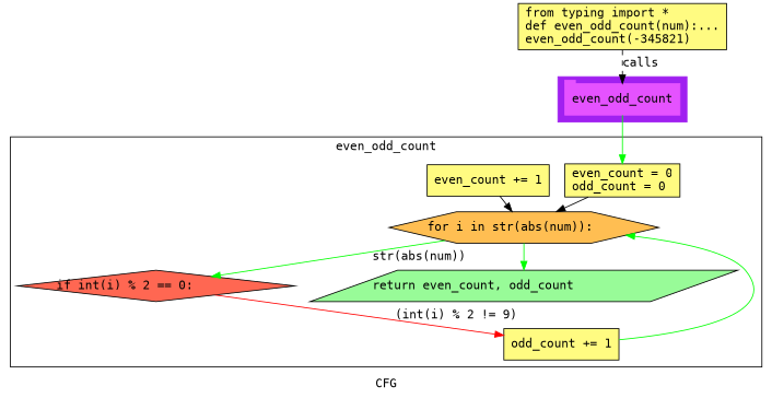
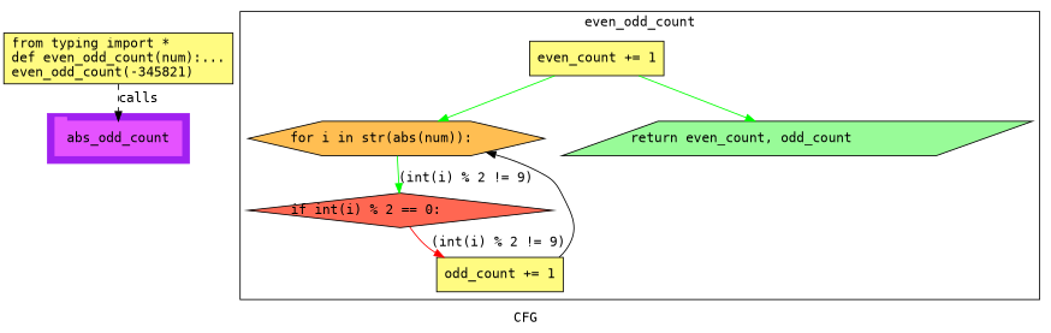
  digraph {
    compound=True
    fontname="DejaVu Sans Mono"
    label=CFG
    pack=False
    rankdir=TB
    ranksep=0.02
    node [fontname="DejaVu Sans Mono" shape=rectangle style="filled,solid" fillcolor="#FFFB81"]
    edge [color=green fontname="DejaVu Sans Mono"]
-   n1 [color="#E552FF" height=0.5 label=even_odd_count linenum="[14]" shape=tab style=filled width=1.8333 fillcolor=""]
-   n2 [height=0.52778 label="even_count = 0\lodd_count = 0\l" linenum="[5, 6]" width=1.8333]
+   n1 [color="#E552FF" height=0.5 label=abs_odd_count linenum="[14]" shape=tab style=filled width=1.8333 fillcolor=""]
    n3 [fillcolor="#FFBE52" height=0.5 label="for i in str(abs(num)):\l" linenum="[7]" shape=hexagon width=4.2945]
    n4 [fillcolor="#FF6752" height=0.5 label="if int(i) % 2 == 0:\l" linenum="[8]" shape=diamond width=4.4171]
    n5 [fillcolor="#98fb98" height=0.5 label="return even_count, odd_count\l" linenum="[12]" shape=parallelogram width=6.5647]
    n6 [height=0.5 label="even_count += 1\l" linenum="[9]" width=1.9444]
    n7 [height=0.5 label="odd_count += 1\l" linenum="[11]" width=1.8333]
    n8 [height=0.73611 label="from typing import *\ldef even_odd_count(num):...\leven_odd_count(-345821)\l" linenum="[1]" width=3.3194]
    subgraph cluster_1 {
      color=purple
      compound=true
      label=""
      shape=tab
      style=filled
      n1
    }
    subgraph cluster_2 {
      label=even_odd_count
-     n2
      n3
      n4
      n5
      n6
      n7
      subgraph cluster_3 {
        color=purple
        compound=true
        label=""
        shape=tab
        style=filled
      }
      subgraph cluster_4 {
        color=purple
        compound=true
        label=""
        shape=tab
        style=filled
      }
    }
-   n1 -> n2
-   n2 -> n3 [color=black]
-   n3 -> n4 [label="str(abs(num))"]
-   n3 -> n5
+   n3 -> n4 [label="(int(i) % 2 != 9)"]
+   n6 -> n5
    n4 -> n7 [color=red label="(int(i) % 2 != 9)"]
-   n6 -> n3 [color=black]
-   n7 -> n3
+   n6 -> n3
+   n7 -> n3 [color=black]
    n8 -> n1 [label=calls style=dashed color=""]
  }
